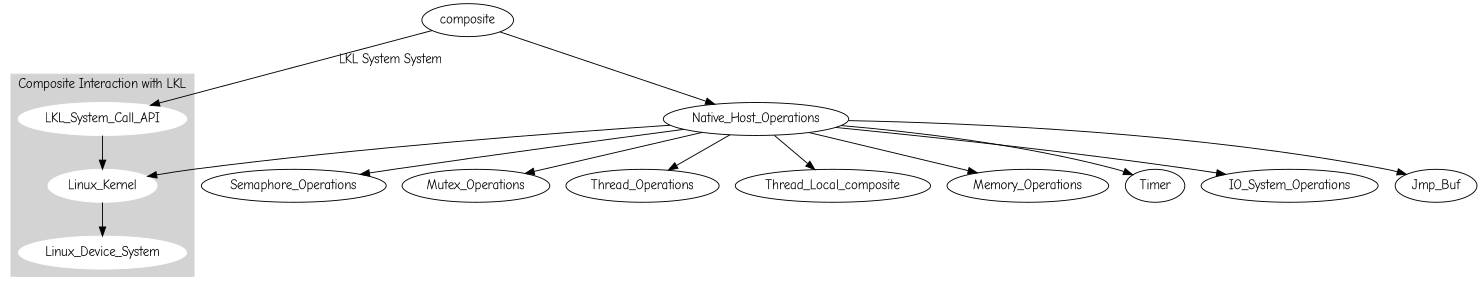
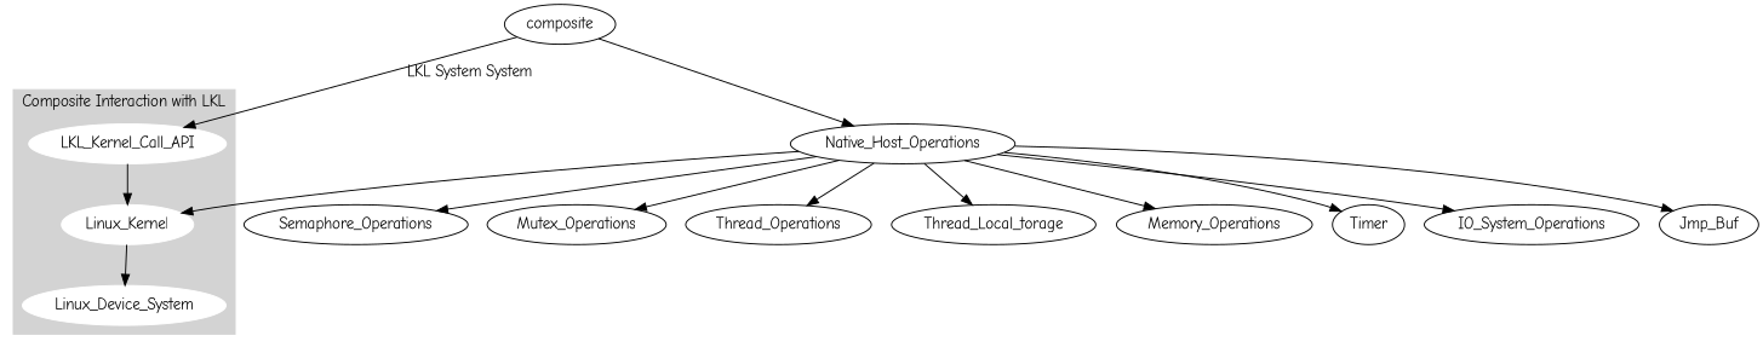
  digraph {
    fontname="Comic Neue"
    node [fontname="Comic Neue"]
    edge [fontname="Comic Neue"]
-   LKL_System_Call_API [color=white style=filled]
+   LKL_System_Call_API [color=white style=filled label=LKL_Kernel_Call_API]
    Linux_Kernel [color=white style=filled]
    n3 [color=white label=Linux_Device_System style=filled]
    Native_Host_Operations
    Semaphore_Operations
    Mutex_Operations
    Thread_Operations
-   Thread_Local_torage [label=Thread_Local_composite]
+   Thread_Local_torage
    Memory_Operations
    Timer
    n11 [label=IO_System_Operations]
    Jmp_Buf
    composite
    subgraph cluster_1 {
      color=lightgrey
      label="Composite Interaction with LKL"
      style=filled
      LKL_System_Call_API
      Linux_Kernel
      n3
    }
    LKL_System_Call_API -> Linux_Kernel
    Linux_Kernel -> n3
    Native_Host_Operations -> Linux_Kernel
    Native_Host_Operations -> Semaphore_Operations
    Native_Host_Operations -> Mutex_Operations
    Native_Host_Operations -> Thread_Operations
    Native_Host_Operations -> Thread_Local_torage
    Native_Host_Operations -> Memory_Operations
    Native_Host_Operations -> Timer
    Native_Host_Operations -> n11
    Native_Host_Operations -> Jmp_Buf
    composite -> LKL_System_Call_API [label="LKL System System"]
    composite -> Native_Host_Operations
  }
